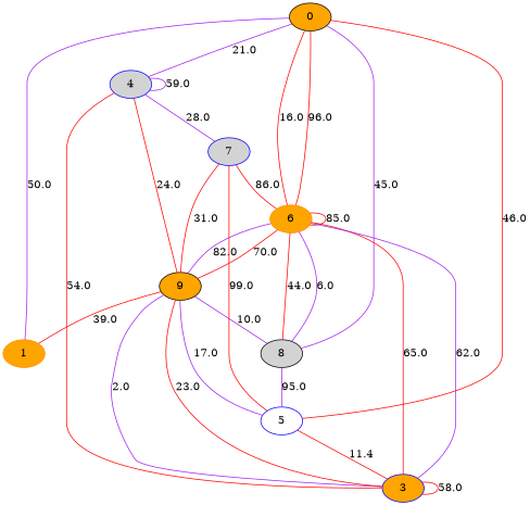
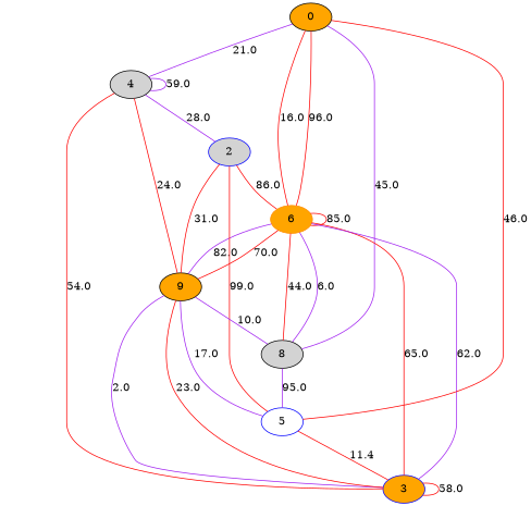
  graph {
    node [color=black distortion=10 fillcolor=orange style=filled]
    edge [color=red]
    n1 [label=0]
-   n2 [color=darkorange distortion=18 label=1]
-   n3 [color=blue distortion=7 fillcolor=lightgrey label=4]
+   n3 [distortion=7 fillcolor=lightgrey label=4]
    n4 [color=darkorange label=6]
    n5 [distortion=9 fillcolor=lightgrey label=8]
-   n6 [color=blue fillcolor=lightgrey label=7]
+   n6 [color=blue fillcolor=lightgrey label=2]
    n7 [color=blue distortion=13 label=3]
    n8 [distortion=14 label=9]
    n9 [color=blue distortion=15 fillcolor=white label=5]
-   n1 -- n2 [color=purple label=50.0 weight=50.0]
    n1 -- n3 [color=purple label=21.0 weight=21.0]
    n1 -- n4 [label=96.0 weight=96.0]
    n1 -- n5 [color=purple label=45.0 weight=45.0]
    n3 -- n3 [color=purple label=59.0 weight=59.0]
    n3 -- n6 [color=purple label=28.0 weight=28.0]
    n4 -- n1 [label=16.0 weight=16.0]
    n4 -- n4 [label=85.0 weight=85.0]
    n4 -- n5 [label=44.0 weight=44.0]
    n4 -- n7 [label=65.0 weight=65.0]
    n4 -- n8 [color=purple label=82.0 weight=82.0]
    n5 -- n4 [color=purple label=6.0 weight=6.0]
    n5 -- n9 [color=purple label=95.0 weight=95.0]
    n6 -- n4 [label=86.0 weight=86.0]
    n6 -- n9 [label=99.0 weight=99.0]
    n7 -- n3 [label=54.0 weight=54.0]
    n7 -- n4 [color=purple label=62.0 weight=62.0]
    n7 -- n7 [label=58.0 weight=58.0]
    n7 -- n8 [color=purple label=2.0 weight=2.0]
-   n8 -- n2 [label=39.0 weight=39.0]
    n8 -- n3 [label=24.0 weight=24.0]
    n8 -- n4 [label=70.0 weight=70.0]
    n8 -- n5 [color=purple label=10.0 weight=10.0]
    n8 -- n6 [label=31.0 weight=31.0]
    n8 -- n7 [label=23.0 weight=23.0]
    n9 -- n1 [label=46.0 weight=46.0]
    n9 -- n7 [label=11.4 weight=11.0]
    n9 -- n8 [color=purple label=17.0 weight=17.0]
  }
